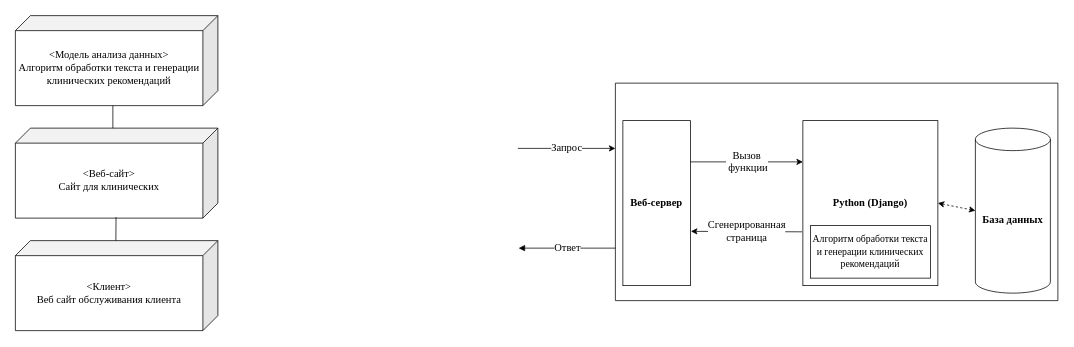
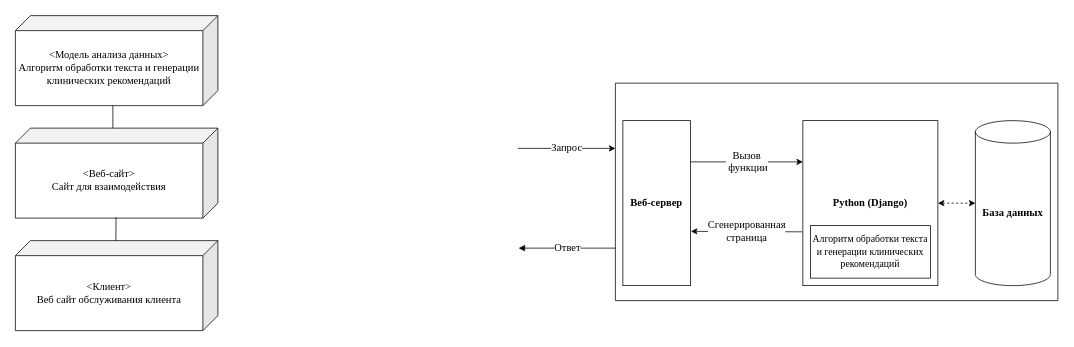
  <mxCell id="0" />
  <mxCell id="1" parent="0" />
  <mxCell id="2" value="&amp;lt;Модель анализа данных&amp;gt;&lt;br style=&quot;font-size: 14px;&quot;&gt;Алгоритм обработки текста и генерации клинических рекомендаций" style="shape=cube;whiteSpace=wrap;html=1;boundedLbl=1;backgroundOutline=1;darkOpacity=0.05;darkOpacity2=0.1;flipV=0;flipH=1;fontFamily=Times New Roman;fontSize=14;" parent="1" vertex="1"><mxGeometry x="20" y="20" width="270" height="120" as="geometry" /></mxCell>
- <mxCell id="3" value="&amp;lt;Веб-сайт&amp;gt;&lt;br style=&quot;font-size: 14px;&quot;&gt;Сайт для клинических" style="shape=cube;whiteSpace=wrap;html=1;boundedLbl=1;backgroundOutline=1;darkOpacity=0.05;darkOpacity2=0.1;flipV=0;flipH=1;fontFamily=Times New Roman;fontSize=14;" parent="1" vertex="1"><mxGeometry x="20" y="170" width="270" height="120" as="geometry" /></mxCell>
+ <mxCell id="3" value="&amp;lt;Веб-сайт&amp;gt;&lt;br style=&quot;font-size: 14px;&quot;&gt;Сайт для взаимодействия" style="shape=cube;whiteSpace=wrap;html=1;boundedLbl=1;backgroundOutline=1;darkOpacity=0.05;darkOpacity2=0.1;flipV=0;flipH=1;fontFamily=Times New Roman;fontSize=14;" parent="1" vertex="1"><mxGeometry x="20" y="170" width="270" height="120" as="geometry" /></mxCell>
  <mxCell id="4" value="&amp;lt;Клиент&amp;gt;&lt;br style=&quot;font-size: 14px;&quot;&gt;Веб сайт обслуживания клиента" style="shape=cube;whiteSpace=wrap;html=1;boundedLbl=1;backgroundOutline=1;darkOpacity=0.05;darkOpacity2=0.1;flipV=0;flipH=1;fontFamily=Times New Roman;fontSize=14;" parent="1" vertex="1"><mxGeometry x="20" y="320" width="270" height="120" as="geometry" /></mxCell>
  <mxCell id="5" value="" style="endArrow=none;html=1;rounded=0;fontFamily=Times New Roman;fontSize=14;" parent="1" edge="1"><mxGeometry width="50" height="50" relative="1" as="geometry"><mxPoint x="150" y="170" as="sourcePoint" /><mxPoint x="150" y="140" as="targetPoint" /></mxGeometry></mxCell>
  <mxCell id="6" value="" style="endArrow=none;html=1;rounded=0;exitX=0.503;exitY=0.989;exitDx=0;exitDy=0;exitPerimeter=0;fontFamily=Times New Roman;fontSize=14;" parent="1" source="3" edge="1"><mxGeometry width="50" height="50" relative="1" as="geometry"><mxPoint x="140" y="290" as="sourcePoint" /><mxPoint x="154" y="320" as="targetPoint" /></mxGeometry></mxCell>
  <mxCell id="7" value="" style="verticalLabelPosition=bottom;verticalAlign=top;html=1;shape=mxgraph.basic.rect;fillColor2=none;strokeWidth=1;size=20;indent=5;fontFamily=Times New Roman;fontSize=14;" vertex="1" parent="1"><mxGeometry x="820" y="110" width="590" height="290" as="geometry" /></mxCell>
  <mxCell id="8" value="Запрос" style="endArrow=classic;html=1;rounded=0;fontFamily=Times New Roman;fontSize=14;" edge="1" parent="1"><mxGeometry width="50" height="50" relative="1" as="geometry"><mxPoint x="690" y="197" as="sourcePoint" /><mxPoint x="820" y="197" as="targetPoint" /></mxGeometry></mxCell>
  <mxCell id="9" value="Ответ" style="endArrow=none;html=1;rounded=0;startArrow=block;startFill=1;endFill=0;fontFamily=Times New Roman;fontSize=14;" edge="1" parent="1"><mxGeometry width="50" height="50" relative="1" as="geometry"><mxPoint x="691" y="330" as="sourcePoint" /><mxPoint x="820" y="330" as="targetPoint" /></mxGeometry></mxCell>
  <mxCell id="10" value="Веб-сервер" style="rounded=0;whiteSpace=wrap;html=1;fontFamily=Times New Roman;fontSize=14;fontStyle=1" vertex="1" parent="1"><mxGeometry x="830" y="160" width="90" height="220" as="geometry" /></mxCell>
  <mxCell id="11" value="Python (Django)" style="rounded=0;whiteSpace=wrap;html=1;labelPosition=center;verticalLabelPosition=middle;align=center;verticalAlign=middle;fontFamily=Times New Roman;fontSize=14;fontStyle=1" vertex="1" parent="1"><mxGeometry x="1070" y="160" width="180" height="220" as="geometry" /></mxCell>
- <mxCell id="12" value="База данных" style="shape=cylinder3;whiteSpace=wrap;html=1;boundedLbl=1;backgroundOutline=1;size=15;fontFamily=Times New Roman;fontSize=14;fontStyle=1" vertex="1" parent="1"><mxGeometry x="1300" y="170" width="100" height="220" as="geometry" /></mxCell>
+ <mxCell id="12" value="База данных" style="shape=cylinder3;whiteSpace=wrap;html=1;boundedLbl=1;backgroundOutline=1;size=15;fontFamily=Times New Roman;fontSize=14;fontStyle=1" vertex="1" parent="1"><mxGeometry x="1300" y="160" width="100" height="220" as="geometry" /></mxCell>
  <mxCell id="13" value="Вызов&lt;br style=&quot;font-size: 14px;&quot;&gt;&amp;nbsp;функции" style="endArrow=classic;html=1;rounded=0;exitX=1;exitY=0.25;exitDx=0;exitDy=0;fontFamily=Times New Roman;fontSize=14;entryX=0;entryY=0.25;entryDx=0;entryDy=0;" edge="1" parent="1" source="10" target="11"><mxGeometry width="50" height="50" relative="1" as="geometry"><mxPoint x="949" y="220" as="sourcePoint" /><mxPoint x="1049" y="215" as="targetPoint" /></mxGeometry></mxCell>
  <mxCell id="14" value="Сгенерированная &lt;br style=&quot;font-size: 14px;&quot;&gt;страница" style="endArrow=classic;html=1;rounded=0;exitX=-0.006;exitY=0.674;exitDx=0;exitDy=0;exitPerimeter=0;entryX=1.008;entryY=0.671;entryDx=0;entryDy=0;entryPerimeter=0;fontFamily=Times New Roman;fontSize=14;" edge="1" parent="1" source="11" target="10"><mxGeometry width="50" height="50" relative="1" as="geometry"><mxPoint x="840" y="540" as="sourcePoint" /><mxPoint x="890" y="490" as="targetPoint" /></mxGeometry></mxCell>
  <mxCell id="15" value="" style="endArrow=classic;startArrow=classic;html=1;rounded=0;entryX=0;entryY=0.5;entryDx=0;entryDy=0;entryPerimeter=0;exitX=1;exitY=0.5;exitDx=0;exitDy=0;fontFamily=Times New Roman;fontSize=14;dashed=1;" edge="1" parent="1" source="11" target="12"><mxGeometry width="50" height="50" relative="1" as="geometry"><mxPoint x="1230" y="250" as="sourcePoint" /><mxPoint x="1280" as="targetPoint" y="200" /></mxGeometry></mxCell>
  <mxCell id="16" value="&lt;font style=&quot;font-size: 13px;&quot;&gt;Алгоритм обработки текста и генерации клинических рекомендаций&lt;/font&gt;" style="rounded=0;whiteSpace=wrap;html=1;fontFamily=Times New Roman;fontSize=14;" vertex="1" parent="1"><mxGeometry x="1080" y="300" width="160" height="70" as="geometry" /></mxCell>
